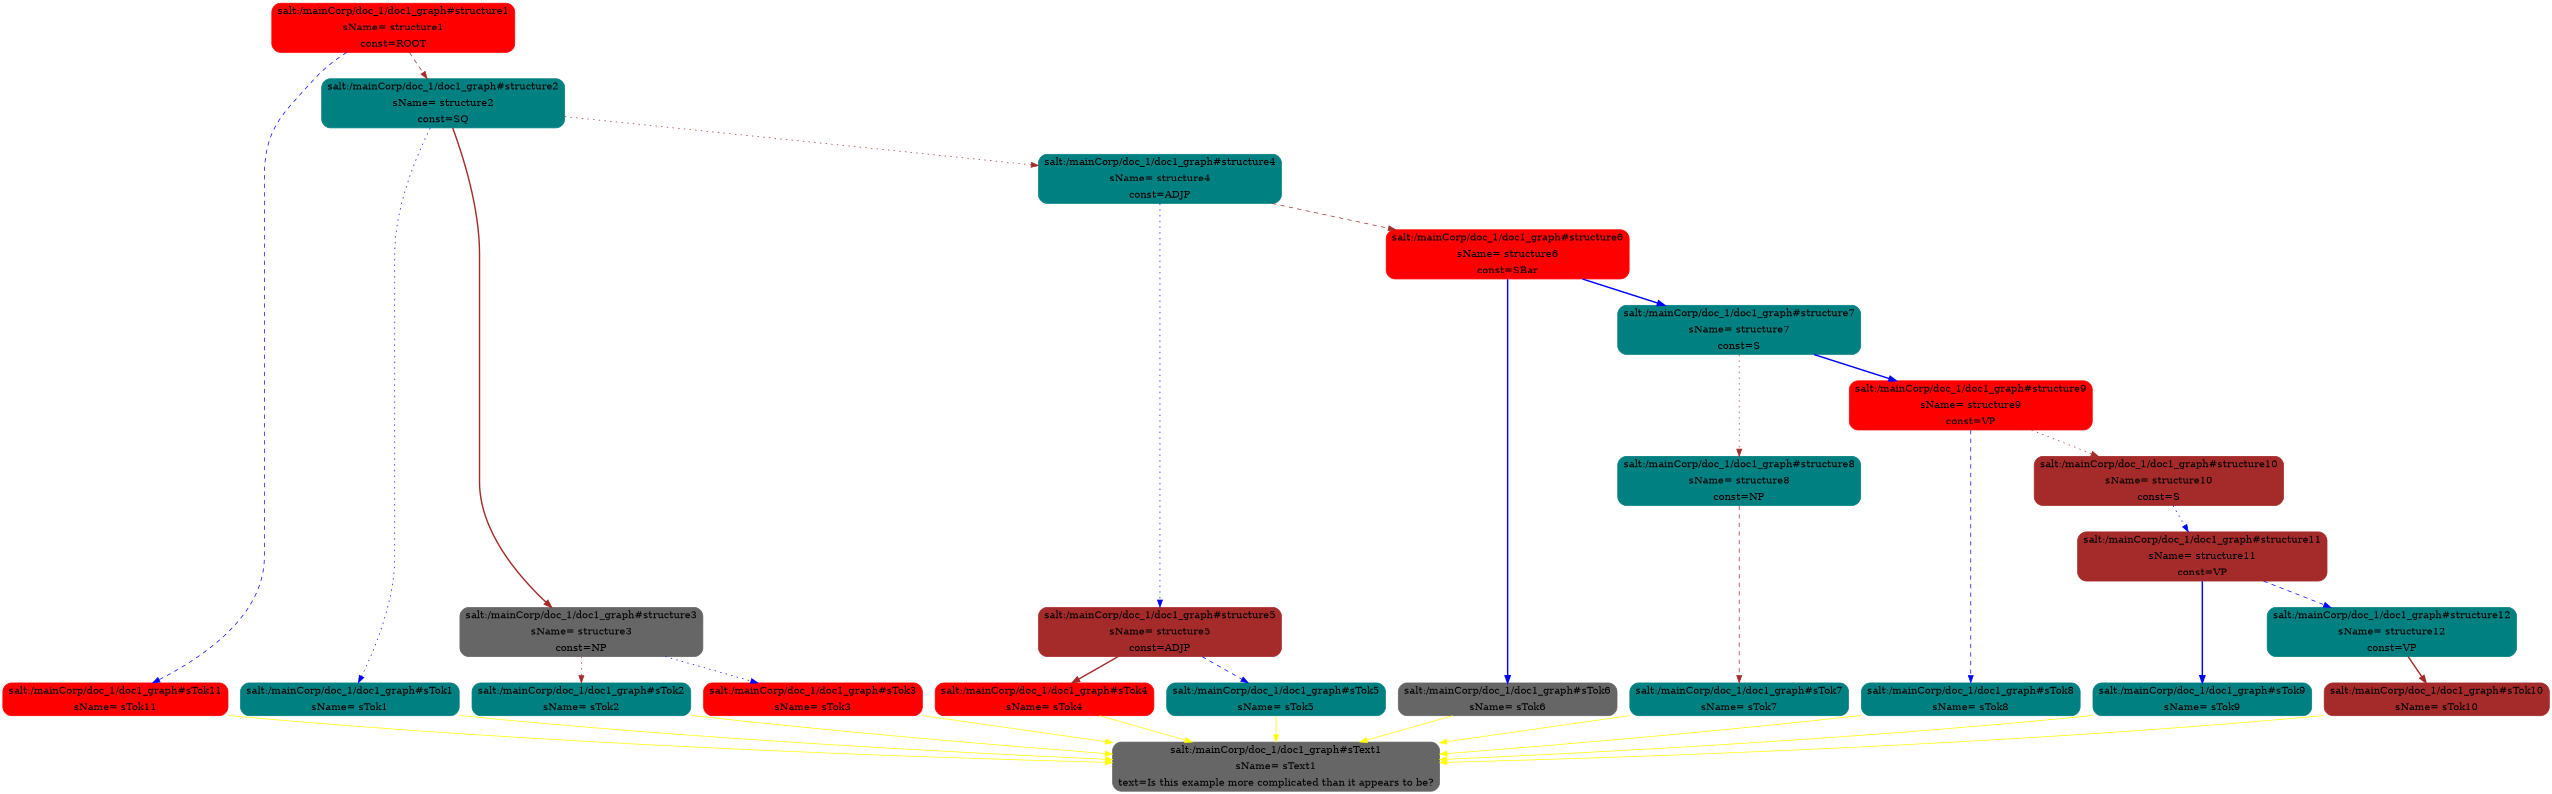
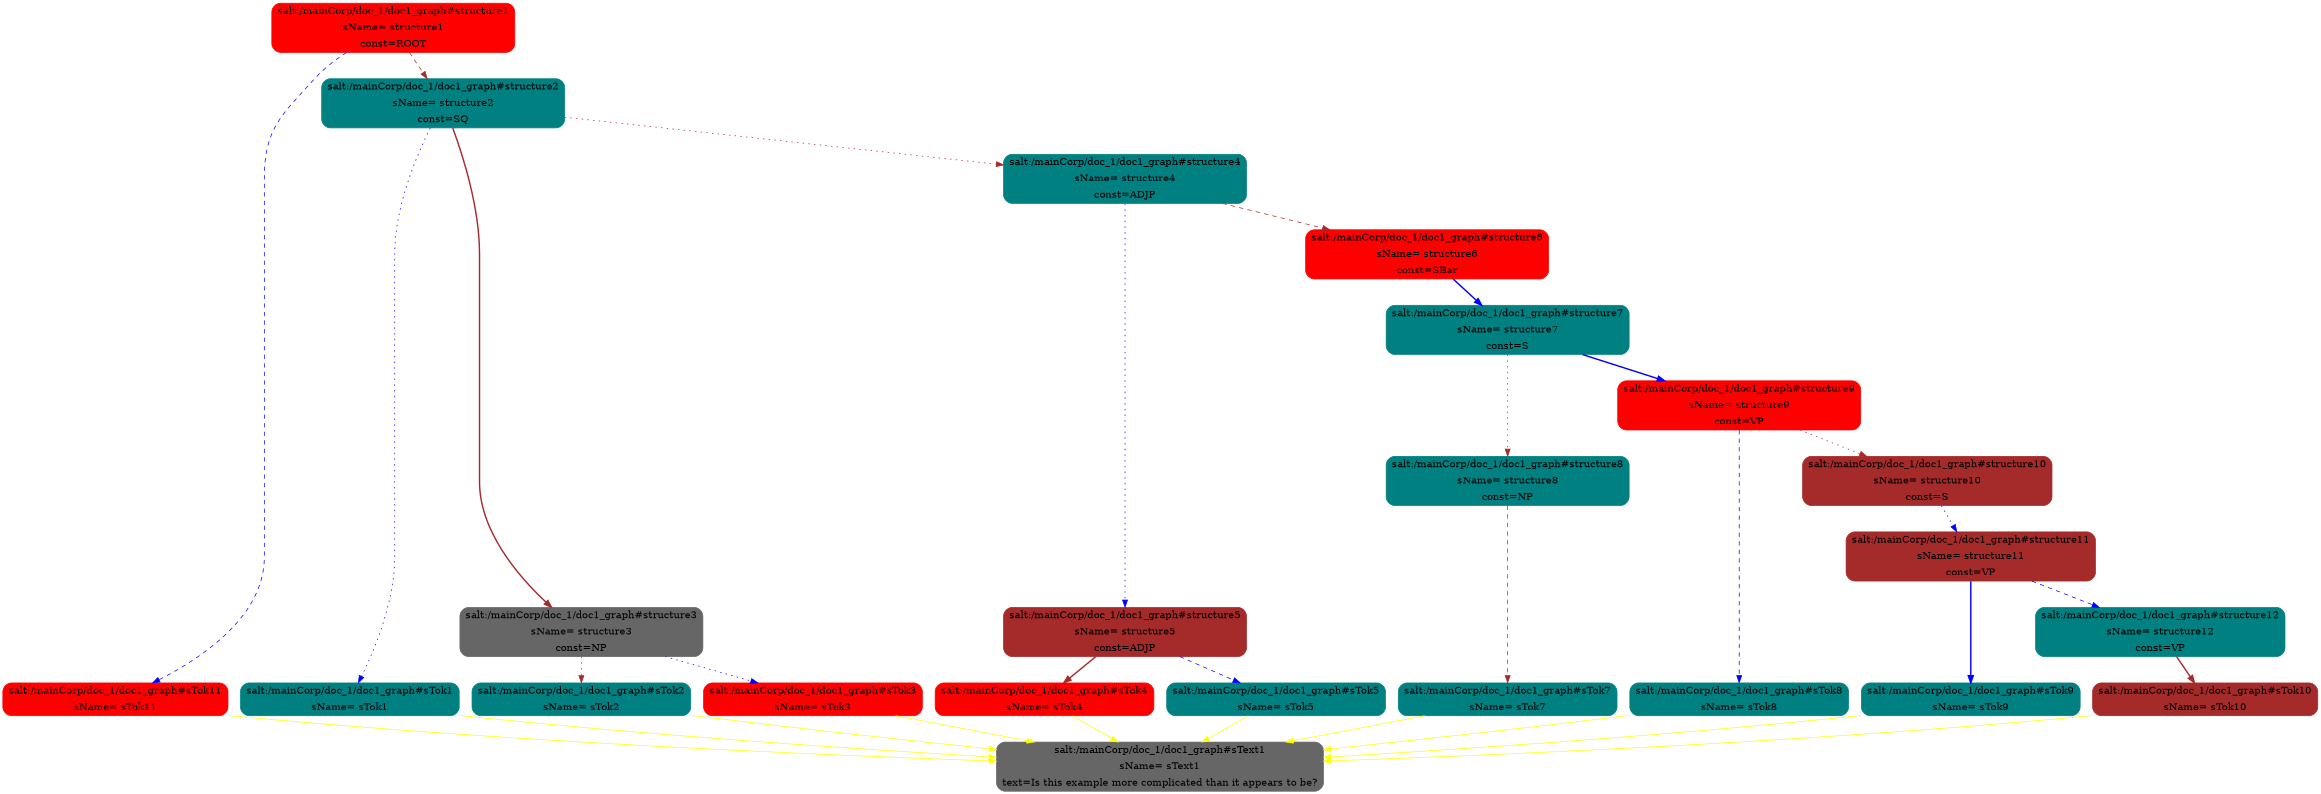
  digraph {
    ordering=out
    node [color=teal shape=Mrecord style=filled]
    edge [color=blue style=filled]
    n1 [color=gray40 label="{{salt:/mainCorp/doc_1/doc1_graph#sText1}|{sName= sText1}|{text=Is this example more complicated than it appears to be?}}"]
    n2 [label="{{salt:/mainCorp/doc_1/doc1_graph#sTok1}|{sName= sTok1}}"]
    n3 [label="{{salt:/mainCorp/doc_1/doc1_graph#sTok2}|{sName= sTok2}}"]
    n4 [color=red label="{{salt:/mainCorp/doc_1/doc1_graph#sTok3}|{sName= sTok3}}"]
    n5 [color=red label="{{salt:/mainCorp/doc_1/doc1_graph#sTok4}|{sName= sTok4}}"]
    n6 [label="{{salt:/mainCorp/doc_1/doc1_graph#sTok5}|{sName= sTok5}}"]
-   n7 [color=gray40 label="{{salt:/mainCorp/doc_1/doc1_graph#sTok6}|{sName= sTok6}}"]
    n8 [label="{{salt:/mainCorp/doc_1/doc1_graph#sTok7}|{sName= sTok7}}"]
    n9 [label="{{salt:/mainCorp/doc_1/doc1_graph#sTok8}|{sName= sTok8}}"]
    n10 [label="{{salt:/mainCorp/doc_1/doc1_graph#sTok9}|{sName= sTok9}}"]
    n11 [color=brown label="{{salt:/mainCorp/doc_1/doc1_graph#sTok10}|{sName= sTok10}}"]
    n12 [color=red label="{{salt:/mainCorp/doc_1/doc1_graph#sTok11}|{sName= sTok11}}"]
    n13 [color=red label="{{salt:/mainCorp/doc_1/doc1_graph#structure1}|{sName= structure1}|{const=ROOT}}"]
    n14 [label="{{salt:/mainCorp/doc_1/doc1_graph#structure2}|{sName= structure2}|{const=SQ}}"]
    n15 [color=gray40 label="{{salt:/mainCorp/doc_1/doc1_graph#structure3}|{sName= structure3}|{const=NP}}"]
    n16 [label="{{salt:/mainCorp/doc_1/doc1_graph#structure4}|{sName= structure4}|{const=ADJP}}"]
    n17 [color=brown label="{{salt:/mainCorp/doc_1/doc1_graph#structure5}|{sName= structure5}|{const=ADJP}}"]
    n18 [color=red label="{{salt:/mainCorp/doc_1/doc1_graph#structure6}|{sName= structure6}|{const=SBar}}"]
    n19 [label="{{salt:/mainCorp/doc_1/doc1_graph#structure7}|{sName= structure7}|{const=S}}"]
    n20 [label="{{salt:/mainCorp/doc_1/doc1_graph#structure8}|{sName= structure8}|{const=NP}}"]
    n21 [color=red label="{{salt:/mainCorp/doc_1/doc1_graph#structure9}|{sName= structure9}|{const=VP}}"]
    n22 [color=brown label="{{salt:/mainCorp/doc_1/doc1_graph#structure10}|{sName= structure10}|{const=S}}"]
    n23 [color=brown label="{{salt:/mainCorp/doc_1/doc1_graph#structure11}|{sName= structure11}|{const=VP}}"]
    n24 [label="{{salt:/mainCorp/doc_1/doc1_graph#structure12}|{sName= structure12}|{const=VP}}"]
    subgraph sub_1 {
      rank=max
      n1
    }
    subgraph sub_2 {
      rank=same
      n2
      n3
      n4
      n5
      n6
-     n7
      n8
      n9
      n10
      n11
      n12
    }
    n2 -> n1 [color=yellow]
    n3 -> n1 [color=yellow]
    n4 -> n1 [color=yellow]
    n5 -> n1 [color=yellow]
    n6 -> n1 [color=yellow]
-   n7 -> n1 [color=yellow]
    n8 -> n1 [color=yellow]
    n9 -> n1 [color=yellow]
    n10 -> n1 [color=yellow]
    n11 -> n1 [color=yellow]
    n12 -> n1 [color=yellow]
    n13 -> n12 [style=dashed]
    n13 -> n14 [color=brown style=dashed]
    n14 -> n2 [style=dotted]
    n14 -> n15 [color=brown style=bold]
    n14 -> n16 [color=brown style=dotted]
    n15 -> n3 [color=brown style=dotted]
    n15 -> n4 [style=dotted]
    n16 -> n17 [style=dotted]
    n16 -> n18 [color=brown style=dashed]
    n17 -> n5 [color=brown style=bold]
    n17 -> n6 [style=dashed]
-   n18 -> n7 [style=bold]
    n18 -> n19 [style=bold]
    n19 -> n20 [color=brown style=dotted]
    n19 -> n21 [style=bold]
    n20 -> n8 [color=brown style=dashed]
    n21 -> n9 [style=dashed]
    n21 -> n22 [color=brown style=dotted]
    n22 -> n23 [style=dotted]
    n23 -> n10 [style=bold]
    n23 -> n24 [style=dashed]
    n24 -> n11 [color=brown style=bold]
  }
